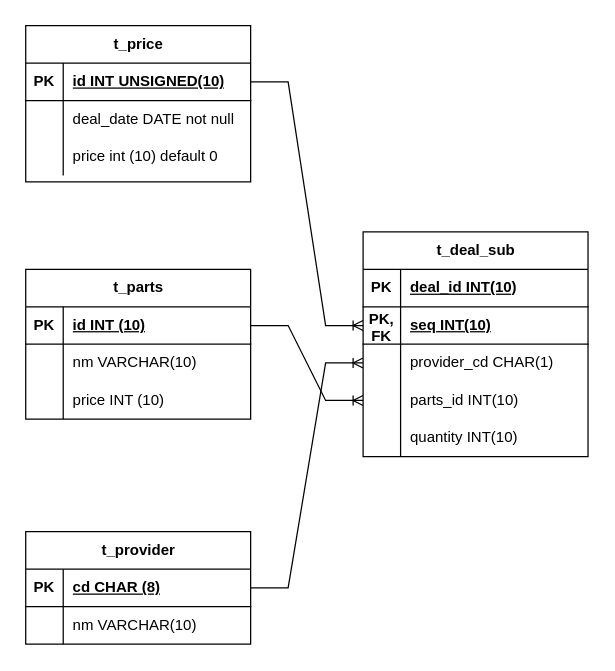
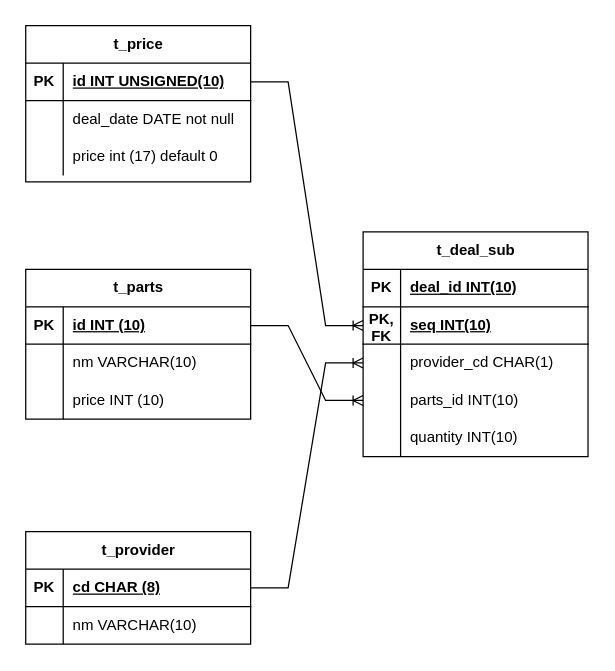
  <mxCell id="0" />
  <mxCell id="1" parent="0" />
  <mxCell id="2" value="t_price" style="shape=table;startSize=30;container=1;collapsible=1;childLayout=tableLayout;fixedRows=1;rowLines=0;fontStyle=1;align=center;resizeLast=1;html=1;" parent="1" vertex="1"><mxGeometry x="20" y="20" width="180" height="125" as="geometry" /></mxCell>
  <mxCell id="3" value="" style="shape=tableRow;horizontal=0;startSize=0;swimlaneHead=0;swimlaneBody=0;fillColor=none;collapsible=0;dropTarget=0;points=[[0,0.5],[1,0.5]];portConstraint=eastwest;top=0;left=0;right=0;bottom=1;" parent="2" vertex="1"><mxGeometry y="30" width="180" height="30" as="geometry" /></mxCell>
  <mxCell id="4" value="PK" style="shape=partialRectangle;connectable=0;fillColor=none;top=0;left=0;bottom=0;right=0;fontStyle=1;overflow=hidden;whiteSpace=wrap;html=1;" parent="3" vertex="1"><mxGeometry width="30" height="30" as="geometry"><mxRectangle width="30" height="30" as="alternateBounds" /></mxGeometry></mxCell>
  <mxCell id="5" value="id INT UNSIGNED(10)" style="shape=partialRectangle;connectable=0;fillColor=none;top=0;left=0;bottom=0;right=0;align=left;spacingLeft=6;fontStyle=5;overflow=hidden;whiteSpace=wrap;html=1;" parent="3" vertex="1"><mxGeometry x="30" width="150" height="30" as="geometry"><mxRectangle width="150" height="30" as="alternateBounds" /></mxGeometry></mxCell>
  <mxCell id="6" value="" style="shape=tableRow;horizontal=0;startSize=0;swimlaneHead=0;swimlaneBody=0;fillColor=none;collapsible=0;dropTarget=0;points=[[0,0.5],[1,0.5]];portConstraint=eastwest;top=0;left=0;right=0;bottom=0;" parent="2" vertex="1"><mxGeometry y="60" width="180" height="30" as="geometry" /></mxCell>
  <mxCell id="7" value="" style="shape=partialRectangle;connectable=0;fillColor=none;top=0;left=0;bottom=0;right=0;editable=1;overflow=hidden;whiteSpace=wrap;html=1;" parent="6" vertex="1"><mxGeometry width="30" height="30" as="geometry"><mxRectangle width="30" height="30" as="alternateBounds" /></mxGeometry></mxCell>
  <mxCell id="8" value="deal_date DATE not null" style="shape=partialRectangle;connectable=0;fillColor=none;top=0;left=0;bottom=0;right=0;align=left;spacingLeft=6;overflow=hidden;whiteSpace=wrap;html=1;" parent="6" vertex="1"><mxGeometry x="30" width="150" height="30" as="geometry"><mxRectangle width="150" height="30" as="alternateBounds" /></mxGeometry></mxCell>
  <mxCell id="9" value="" style="shape=tableRow;horizontal=0;startSize=0;swimlaneHead=0;swimlaneBody=0;fillColor=none;collapsible=0;dropTarget=0;points=[[0,0.5],[1,0.5]];portConstraint=eastwest;top=0;left=0;right=0;bottom=0;" parent="2" vertex="1"><mxGeometry y="90" width="180" height="30" as="geometry" /></mxCell>
  <mxCell id="10" value="" style="shape=partialRectangle;connectable=0;fillColor=none;top=0;left=0;bottom=0;right=0;editable=1;overflow=hidden;whiteSpace=wrap;html=1;" parent="9" vertex="1"><mxGeometry width="30" height="30" as="geometry"><mxRectangle width="30" height="30" as="alternateBounds" /></mxGeometry></mxCell>
- <mxCell id="11" value="price int (10) default 0" style="shape=partialRectangle;connectable=0;fillColor=none;top=0;left=0;bottom=0;right=0;align=left;spacingLeft=6;overflow=hidden;whiteSpace=wrap;html=1;" parent="9" vertex="1"><mxGeometry x="30" width="150" height="30" as="geometry"><mxRectangle width="150" height="30" as="alternateBounds" /></mxGeometry></mxCell>
+ <mxCell id="11" value="price int (17) default 0" style="shape=partialRectangle;connectable=0;fillColor=none;top=0;left=0;bottom=0;right=0;align=left;spacingLeft=6;overflow=hidden;whiteSpace=wrap;html=1;" parent="9" vertex="1"><mxGeometry x="30" width="150" height="30" as="geometry"><mxRectangle width="150" height="30" as="alternateBounds" /></mxGeometry></mxCell>
  <mxCell id="12" value="t_deal_sub" style="shape=table;startSize=30;container=1;collapsible=1;childLayout=tableLayout;fixedRows=1;rowLines=0;fontStyle=1;align=center;resizeLast=1;html=1;" parent="1" vertex="1"><mxGeometry x="290" y="185" width="180" height="180" as="geometry" /></mxCell>
  <mxCell id="13" value="" style="shape=tableRow;horizontal=0;startSize=0;swimlaneHead=0;swimlaneBody=0;fillColor=none;collapsible=0;dropTarget=0;points=[[0,0.5],[1,0.5]];portConstraint=eastwest;top=0;left=0;right=0;bottom=1;" parent="12" vertex="1"><mxGeometry y="30" width="180" height="30" as="geometry" /></mxCell>
  <mxCell id="14" value="PK" style="shape=partialRectangle;connectable=0;fillColor=none;top=0;left=0;bottom=0;right=0;fontStyle=1;overflow=hidden;whiteSpace=wrap;html=1;" parent="13" vertex="1"><mxGeometry width="30" height="30" as="geometry"><mxRectangle width="30" height="30" as="alternateBounds" /></mxGeometry></mxCell>
  <mxCell id="15" value="deal_id INT(10)" style="shape=partialRectangle;connectable=0;fillColor=none;top=0;left=0;bottom=0;right=0;align=left;spacingLeft=6;fontStyle=5;overflow=hidden;whiteSpace=wrap;html=1;" parent="13" vertex="1"><mxGeometry x="30" width="150" height="30" as="geometry"><mxRectangle width="150" height="30" as="alternateBounds" /></mxGeometry></mxCell>
  <mxCell id="16" value="" style="shape=tableRow;horizontal=0;startSize=0;swimlaneHead=0;swimlaneBody=0;fillColor=none;collapsible=0;dropTarget=0;points=[[0,0.5],[1,0.5]];portConstraint=eastwest;top=0;left=0;right=0;bottom=1;" parent="12" vertex="1"><mxGeometry y="60" width="180" height="30" as="geometry" /></mxCell>
  <mxCell id="17" value="PK,&lt;br&gt;FK" style="shape=partialRectangle;connectable=0;fillColor=none;top=0;left=0;bottom=0;right=0;fontStyle=1;overflow=hidden;whiteSpace=wrap;html=1;" parent="16" vertex="1"><mxGeometry width="30" height="30" as="geometry"><mxRectangle width="30" height="30" as="alternateBounds" /></mxGeometry></mxCell>
  <mxCell id="18" value="seq INT(10)" style="shape=partialRectangle;connectable=0;fillColor=none;top=0;left=0;bottom=0;right=0;align=left;spacingLeft=6;fontStyle=5;overflow=hidden;whiteSpace=wrap;html=1;" parent="16" vertex="1"><mxGeometry x="30" width="150" height="30" as="geometry"><mxRectangle width="150" height="30" as="alternateBounds" /></mxGeometry></mxCell>
  <mxCell id="19" value="" style="shape=tableRow;horizontal=0;startSize=0;swimlaneHead=0;swimlaneBody=0;fillColor=none;collapsible=0;dropTarget=0;points=[[0,0.5],[1,0.5]];portConstraint=eastwest;top=0;left=0;right=0;bottom=0;" parent="12" vertex="1"><mxGeometry y="90" width="180" height="30" as="geometry" /></mxCell>
  <mxCell id="20" value="" style="shape=partialRectangle;connectable=0;fillColor=none;top=0;left=0;bottom=0;right=0;editable=1;overflow=hidden;whiteSpace=wrap;html=1;" parent="19" vertex="1"><mxGeometry width="30" height="30" as="geometry"><mxRectangle width="30" height="30" as="alternateBounds" /></mxGeometry></mxCell>
  <mxCell id="21" value="provider_cd CHAR(1)" style="shape=partialRectangle;connectable=0;fillColor=none;top=0;left=0;bottom=0;right=0;align=left;spacingLeft=6;overflow=hidden;whiteSpace=wrap;html=1;" parent="19" vertex="1"><mxGeometry x="30" width="150" height="30" as="geometry"><mxRectangle width="150" height="30" as="alternateBounds" /></mxGeometry></mxCell>
  <mxCell id="22" value="" style="shape=tableRow;horizontal=0;startSize=0;swimlaneHead=0;swimlaneBody=0;fillColor=none;collapsible=0;dropTarget=0;points=[[0,0.5],[1,0.5]];portConstraint=eastwest;top=0;left=0;right=0;bottom=0;" parent="12" vertex="1"><mxGeometry y="120" width="180" height="30" as="geometry" /></mxCell>
  <mxCell id="23" value="" style="shape=partialRectangle;connectable=0;fillColor=none;top=0;left=0;bottom=0;right=0;editable=1;overflow=hidden;whiteSpace=wrap;html=1;" parent="22" vertex="1"><mxGeometry width="30" height="30" as="geometry"><mxRectangle width="30" height="30" as="alternateBounds" /></mxGeometry></mxCell>
  <mxCell id="24" value="parts_id INT(10)" style="shape=partialRectangle;connectable=0;fillColor=none;top=0;left=0;bottom=0;right=0;align=left;spacingLeft=6;overflow=hidden;whiteSpace=wrap;html=1;" parent="22" vertex="1"><mxGeometry x="30" width="150" height="30" as="geometry"><mxRectangle width="150" height="30" as="alternateBounds" /></mxGeometry></mxCell>
  <mxCell id="25" value="" style="shape=tableRow;horizontal=0;startSize=0;swimlaneHead=0;swimlaneBody=0;fillColor=none;collapsible=0;dropTarget=0;points=[[0,0.5],[1,0.5]];portConstraint=eastwest;top=0;left=0;right=0;bottom=0;" parent="12" vertex="1"><mxGeometry y="150" width="180" height="30" as="geometry" /></mxCell>
  <mxCell id="26" value="" style="shape=partialRectangle;connectable=0;fillColor=none;top=0;left=0;bottom=0;right=0;editable=1;overflow=hidden;whiteSpace=wrap;html=1;" parent="25" vertex="1"><mxGeometry width="30" height="30" as="geometry"><mxRectangle width="30" height="30" as="alternateBounds" /></mxGeometry></mxCell>
  <mxCell id="27" value="quantity INT(10)" style="shape=partialRectangle;connectable=0;fillColor=none;top=0;left=0;bottom=0;right=0;align=left;spacingLeft=6;overflow=hidden;whiteSpace=wrap;html=1;" parent="25" vertex="1"><mxGeometry x="30" width="150" height="30" as="geometry"><mxRectangle width="150" height="30" as="alternateBounds" /></mxGeometry></mxCell>
  <mxCell id="28" value="t_parts" style="shape=table;startSize=30;container=1;collapsible=1;childLayout=tableLayout;fixedRows=1;rowLines=0;fontStyle=1;align=center;resizeLast=1;html=1;" parent="1" vertex="1"><mxGeometry x="20" y="215" width="180" height="120" as="geometry" /></mxCell>
  <mxCell id="29" value="" style="shape=tableRow;horizontal=0;startSize=0;swimlaneHead=0;swimlaneBody=0;fillColor=none;collapsible=0;dropTarget=0;points=[[0,0.5],[1,0.5]];portConstraint=eastwest;top=0;left=0;right=0;bottom=1;" parent="28" vertex="1"><mxGeometry y="30" width="180" height="30" as="geometry" /></mxCell>
  <mxCell id="30" value="PK" style="shape=partialRectangle;connectable=0;fillColor=none;top=0;left=0;bottom=0;right=0;fontStyle=1;overflow=hidden;whiteSpace=wrap;html=1;" parent="29" vertex="1"><mxGeometry width="30" height="30" as="geometry"><mxRectangle width="30" height="30" as="alternateBounds" /></mxGeometry></mxCell>
  <mxCell id="31" value="id INT (10)" style="shape=partialRectangle;connectable=0;fillColor=none;top=0;left=0;bottom=0;right=0;align=left;spacingLeft=6;fontStyle=5;overflow=hidden;whiteSpace=wrap;html=1;" parent="29" vertex="1"><mxGeometry x="30" width="150" height="30" as="geometry"><mxRectangle width="150" height="30" as="alternateBounds" /></mxGeometry></mxCell>
  <mxCell id="32" value="" style="shape=tableRow;horizontal=0;startSize=0;swimlaneHead=0;swimlaneBody=0;fillColor=none;collapsible=0;dropTarget=0;points=[[0,0.5],[1,0.5]];portConstraint=eastwest;top=0;left=0;right=0;bottom=0;" parent="28" vertex="1"><mxGeometry y="60" width="180" height="30" as="geometry" /></mxCell>
  <mxCell id="33" value="" style="shape=partialRectangle;connectable=0;fillColor=none;top=0;left=0;bottom=0;right=0;editable=1;overflow=hidden;whiteSpace=wrap;html=1;" parent="32" vertex="1"><mxGeometry width="30" height="30" as="geometry"><mxRectangle width="30" height="30" as="alternateBounds" /></mxGeometry></mxCell>
  <mxCell id="34" value="nm VARCHAR(10)" style="shape=partialRectangle;connectable=0;fillColor=none;top=0;left=0;bottom=0;right=0;align=left;spacingLeft=6;overflow=hidden;whiteSpace=wrap;html=1;" parent="32" vertex="1"><mxGeometry x="30" width="150" height="30" as="geometry"><mxRectangle width="150" height="30" as="alternateBounds" /></mxGeometry></mxCell>
  <mxCell id="35" value="" style="shape=tableRow;horizontal=0;startSize=0;swimlaneHead=0;swimlaneBody=0;fillColor=none;collapsible=0;dropTarget=0;points=[[0,0.5],[1,0.5]];portConstraint=eastwest;top=0;left=0;right=0;bottom=0;" parent="28" vertex="1"><mxGeometry y="90" width="180" height="30" as="geometry" /></mxCell>
  <mxCell id="36" value="" style="shape=partialRectangle;connectable=0;fillColor=none;top=0;left=0;bottom=0;right=0;editable=1;overflow=hidden;whiteSpace=wrap;html=1;" parent="35" vertex="1"><mxGeometry width="30" height="30" as="geometry"><mxRectangle width="30" height="30" as="alternateBounds" /></mxGeometry></mxCell>
  <mxCell id="37" value="price INT (10)" style="shape=partialRectangle;connectable=0;fillColor=none;top=0;left=0;bottom=0;right=0;align=left;spacingLeft=6;overflow=hidden;whiteSpace=wrap;html=1;" parent="35" vertex="1"><mxGeometry x="30" width="150" height="30" as="geometry"><mxRectangle width="150" height="30" as="alternateBounds" /></mxGeometry></mxCell>
  <mxCell id="38" value="t_provider" style="shape=table;startSize=30;container=1;collapsible=1;childLayout=tableLayout;fixedRows=1;rowLines=0;fontStyle=1;align=center;resizeLast=1;html=1;" parent="1" vertex="1"><mxGeometry x="20" y="425" width="180" height="90" as="geometry" /></mxCell>
  <mxCell id="39" value="" style="shape=tableRow;horizontal=0;startSize=0;swimlaneHead=0;swimlaneBody=0;fillColor=none;collapsible=0;dropTarget=0;points=[[0,0.5],[1,0.5]];portConstraint=eastwest;top=0;left=0;right=0;bottom=1;" parent="38" vertex="1"><mxGeometry y="30" width="180" height="30" as="geometry" /></mxCell>
  <mxCell id="40" value="PK" style="shape=partialRectangle;connectable=0;fillColor=none;top=0;left=0;bottom=0;right=0;fontStyle=1;overflow=hidden;whiteSpace=wrap;html=1;" parent="39" vertex="1"><mxGeometry width="30" height="30" as="geometry"><mxRectangle width="30" height="30" as="alternateBounds" /></mxGeometry></mxCell>
  <mxCell id="41" value="cd CHAR (8)" style="shape=partialRectangle;connectable=0;fillColor=none;top=0;left=0;bottom=0;right=0;align=left;spacingLeft=6;fontStyle=5;overflow=hidden;whiteSpace=wrap;html=1;" parent="39" vertex="1"><mxGeometry x="30" width="150" height="30" as="geometry"><mxRectangle width="150" height="30" as="alternateBounds" /></mxGeometry></mxCell>
  <mxCell id="42" value="" style="shape=tableRow;horizontal=0;startSize=0;swimlaneHead=0;swimlaneBody=0;fillColor=none;collapsible=0;dropTarget=0;points=[[0,0.5],[1,0.5]];portConstraint=eastwest;top=0;left=0;right=0;bottom=0;" parent="38" vertex="1"><mxGeometry y="60" width="180" height="30" as="geometry" /></mxCell>
  <mxCell id="43" value="" style="shape=partialRectangle;connectable=0;fillColor=none;top=0;left=0;bottom=0;right=0;editable=1;overflow=hidden;whiteSpace=wrap;html=1;" parent="42" vertex="1"><mxGeometry width="30" height="30" as="geometry"><mxRectangle width="30" height="30" as="alternateBounds" /></mxGeometry></mxCell>
  <mxCell id="44" value="nm VARCHAR(10)" style="shape=partialRectangle;connectable=0;fillColor=none;top=0;left=0;bottom=0;right=0;align=left;spacingLeft=6;overflow=hidden;whiteSpace=wrap;html=1;" parent="42" vertex="1"><mxGeometry x="30" width="150" height="30" as="geometry"><mxRectangle width="150" height="30" as="alternateBounds" /></mxGeometry></mxCell>
  <mxCell id="45" value="" style="edgeStyle=entityRelationEdgeStyle;fontSize=12;html=1;endArrow=ERoneToMany;rounded=0;exitX=1;exitY=0.5;exitDx=0;exitDy=0;entryX=0;entryY=0.5;entryDx=0;entryDy=0;" parent="1" source="3" target="16" edge="1"><mxGeometry width="100" height="100" relative="1" as="geometry"><mxPoint x="240" y="300" as="sourcePoint" /><mxPoint x="340" y="200" as="targetPoint" /></mxGeometry></mxCell>
  <mxCell id="46" value="" style="edgeStyle=entityRelationEdgeStyle;fontSize=12;html=1;endArrow=ERoneToMany;rounded=0;exitX=1;exitY=0.5;exitDx=0;exitDy=0;" parent="1" source="29" target="22" edge="1"><mxGeometry width="100" height="100" relative="1" as="geometry"><mxPoint x="720" y="460" as="sourcePoint" /><mxPoint x="350" y="0" as="targetPoint" /></mxGeometry></mxCell>
  <mxCell id="47" value="" style="edgeStyle=entityRelationEdgeStyle;fontSize=12;html=1;endArrow=ERoneToMany;rounded=0;entryX=0;entryY=0.5;entryDx=0;entryDy=0;exitX=1;exitY=0.5;exitDx=0;exitDy=0;" parent="1" source="39" target="19" edge="1"><mxGeometry width="100" height="100" relative="1" as="geometry"><mxPoint x="712" y="95" as="sourcePoint" /><mxPoint x="770" y="480" as="targetPoint" /></mxGeometry></mxCell>
